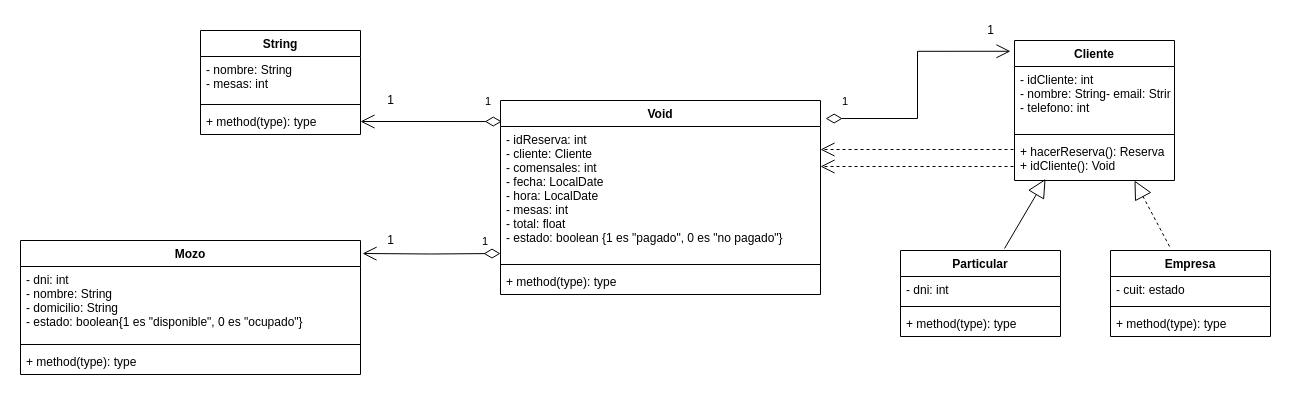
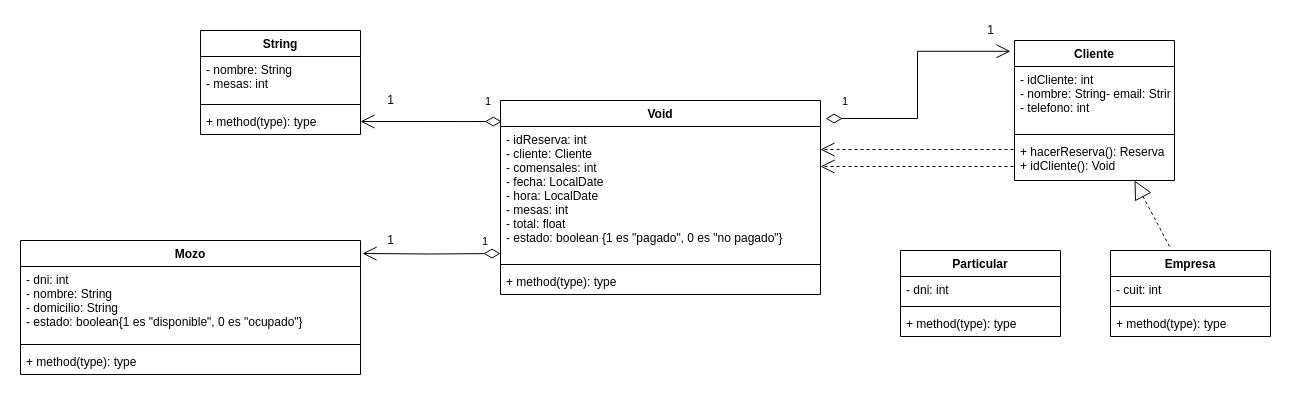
  <mxCell id="0" />
  <mxCell id="1" parent="0" />
  <mxCell id="2" value="Cliente" style="swimlane;fontStyle=1;align=center;verticalAlign=top;childLayout=stackLayout;horizontal=1;startSize=26;horizontalStack=0;resizeParent=1;resizeParentMax=0;resizeLast=0;collapsible=1;marginBottom=0;" parent="1" vertex="1"><mxGeometry x="1014" y="40" width="160" height="140" as="geometry" /></mxCell>
  <mxCell id="3" value="- idCliente: int&#10;- nombre: String- email: String&#10;- telefono: int&#10;&#10;&#10;" style="text;strokeColor=none;fillColor=none;align=left;verticalAlign=top;spacingLeft=4;spacingRight=4;overflow=hidden;rotatable=0;points=[[0,0.5],[1,0.5]];portConstraint=eastwest;" parent="2" vertex="1"><mxGeometry y="26" width="160" height="64" as="geometry" /></mxCell>
  <mxCell id="4" value="" style="line;strokeWidth=1;fillColor=none;align=left;verticalAlign=middle;spacingTop=-1;spacingLeft=3;spacingRight=3;rotatable=0;labelPosition=right;points=[];portConstraint=eastwest;" parent="2" vertex="1"><mxGeometry y="90" width="160" height="8" as="geometry" /></mxCell>
  <mxCell id="5" value="+ hacerReserva(): Reserva&#10;+ idCliente(): Void&#10;" style="text;strokeColor=none;fillColor=none;align=left;verticalAlign=top;spacingLeft=4;spacingRight=4;overflow=hidden;rotatable=0;points=[[0,0.5],[1,0.5]];portConstraint=eastwest;" parent="2" vertex="1"><mxGeometry y="98" width="160" height="42" as="geometry" /></mxCell>
  <mxCell id="6" value="Particular" style="swimlane;fontStyle=1;align=center;verticalAlign=top;childLayout=stackLayout;horizontal=1;startSize=26;horizontalStack=0;resizeParent=1;resizeParentMax=0;resizeLast=0;collapsible=1;marginBottom=0;" parent="1" vertex="1"><mxGeometry x="900" y="250" width="160" height="86" as="geometry" /></mxCell>
  <mxCell id="7" value="- dni: int" style="text;strokeColor=none;fillColor=none;align=left;verticalAlign=top;spacingLeft=4;spacingRight=4;overflow=hidden;rotatable=0;points=[[0,0.5],[1,0.5]];portConstraint=eastwest;" parent="6" vertex="1"><mxGeometry y="26" width="160" height="26" as="geometry" /></mxCell>
  <mxCell id="8" value="" style="line;strokeWidth=1;fillColor=none;align=left;verticalAlign=middle;spacingTop=-1;spacingLeft=3;spacingRight=3;rotatable=0;labelPosition=right;points=[];portConstraint=eastwest;" parent="6" vertex="1"><mxGeometry y="52" width="160" height="8" as="geometry" /></mxCell>
  <mxCell id="9" value="+ method(type): type" style="text;strokeColor=none;fillColor=none;align=left;verticalAlign=top;spacingLeft=4;spacingRight=4;overflow=hidden;rotatable=0;points=[[0,0.5],[1,0.5]];portConstraint=eastwest;" parent="6" vertex="1"><mxGeometry y="60" width="160" height="26" as="geometry" /></mxCell>
  <mxCell id="10" value="Empresa" style="swimlane;fontStyle=1;align=center;verticalAlign=top;childLayout=stackLayout;horizontal=1;startSize=26;horizontalStack=0;resizeParent=1;resizeParentMax=0;resizeLast=0;collapsible=1;marginBottom=0;" parent="1" vertex="1"><mxGeometry x="1110" y="250" width="160" height="86" as="geometry" /></mxCell>
- <mxCell id="11" value="- cuit: estado" style="text;strokeColor=none;fillColor=none;align=left;verticalAlign=top;spacingLeft=4;spacingRight=4;overflow=hidden;rotatable=0;points=[[0,0.5],[1,0.5]];portConstraint=eastwest;" parent="10" vertex="1"><mxGeometry y="26" width="160" height="26" as="geometry" /></mxCell>
+ <mxCell id="11" value="- cuit: int" style="text;strokeColor=none;fillColor=none;align=left;verticalAlign=top;spacingLeft=4;spacingRight=4;overflow=hidden;rotatable=0;points=[[0,0.5],[1,0.5]];portConstraint=eastwest;" parent="10" vertex="1"><mxGeometry y="26" width="160" height="26" as="geometry" /></mxCell>
  <mxCell id="12" value="" style="line;strokeWidth=1;fillColor=none;align=left;verticalAlign=middle;spacingTop=-1;spacingLeft=3;spacingRight=3;rotatable=0;labelPosition=right;points=[];portConstraint=eastwest;" parent="10" vertex="1"><mxGeometry y="52" width="160" height="8" as="geometry" /></mxCell>
  <mxCell id="13" value="+ method(type): type" style="text;strokeColor=none;fillColor=none;align=left;verticalAlign=top;spacingLeft=4;spacingRight=4;overflow=hidden;rotatable=0;points=[[0,0.5],[1,0.5]];portConstraint=eastwest;" parent="10" vertex="1"><mxGeometry y="60" width="160" height="26" as="geometry" /></mxCell>
- <mxCell id="14" value="" style="endArrow=block;endSize=16;endFill=0;html=1;rounded=0;exitX=0.65;exitY=-0.023;exitDx=0;exitDy=0;entryX=0.194;entryY=0.962;entryDx=0;entryDy=0;entryPerimeter=0;exitPerimeter=0;" parent="1" source="6" target="5" edge="1"><mxGeometry width="160" relative="1" as="geometry"><mxPoint x="1010" y="210" as="sourcePoint" /><mxPoint x="1170" y="210" as="targetPoint" /></mxGeometry></mxCell>
  <mxCell id="15" value="" style="endArrow=block;endSize=16;endFill=0;html=1;rounded=0;exitX=0.369;exitY=-0.047;exitDx=0;exitDy=0;entryX=0.75;entryY=1;entryDx=0;entryDy=0;exitPerimeter=0;dashed=1;" parent="1" source="10" target="2" edge="1"><mxGeometry width="160" relative="1" as="geometry"><mxPoint x="990" y="260" as="sourcePoint" /><mxPoint x="1090.08" y="179.996" as="targetPoint" /></mxGeometry></mxCell>
  <mxCell id="16" value="Void" style="swimlane;fontStyle=1;align=center;verticalAlign=top;childLayout=stackLayout;horizontal=1;startSize=26;horizontalStack=0;resizeParent=1;resizeParentMax=0;resizeLast=0;collapsible=1;marginBottom=0;" parent="1" vertex="1"><mxGeometry x="500" y="100" width="320" height="194" as="geometry" /></mxCell>
  <mxCell id="17" value="- idReserva: int&#10;- cliente: Cliente&#10;- comensales: int&#10;- fecha: LocalDate&#10;- hora: LocalDate&#10;- mesas: int&#10;- total: float&#10;- estado: boolean {1 es &quot;pagado&quot;, 0 es &quot;no pagado&quot;}&#10;&#10;" style="text;strokeColor=none;fillColor=none;align=left;verticalAlign=top;spacingLeft=4;spacingRight=4;overflow=hidden;rotatable=0;points=[[0,0.5],[1,0.5]];portConstraint=eastwest;" parent="16" vertex="1"><mxGeometry y="26" width="320" height="134" as="geometry" /></mxCell>
  <mxCell id="18" value="" style="line;strokeWidth=1;fillColor=none;align=left;verticalAlign=middle;spacingTop=-1;spacingLeft=3;spacingRight=3;rotatable=0;labelPosition=right;points=[];portConstraint=eastwest;" parent="16" vertex="1"><mxGeometry y="160" width="320" height="8" as="geometry" /></mxCell>
  <mxCell id="19" value="+ method(type): type" style="text;strokeColor=none;fillColor=none;align=left;verticalAlign=top;spacingLeft=4;spacingRight=4;overflow=hidden;rotatable=0;points=[[0,0.5],[1,0.5]];portConstraint=eastwest;" parent="16" vertex="1"><mxGeometry y="168" width="320" height="26" as="geometry" /></mxCell>
  <mxCell id="20" value="Mozo" style="swimlane;fontStyle=1;align=center;verticalAlign=top;childLayout=stackLayout;horizontal=1;startSize=26;horizontalStack=0;resizeParent=1;resizeParentMax=0;resizeLast=0;collapsible=1;marginBottom=0;" parent="1" vertex="1"><mxGeometry x="20" y="240" width="340" height="134" as="geometry" /></mxCell>
  <mxCell id="21" value="- dni: int&#10;- nombre: String&#10;- domicilio: String&#10;- estado: boolean{1 es &quot;disponible&quot;, 0 es &quot;ocupado&quot;}&#10;" style="text;strokeColor=none;fillColor=none;align=left;verticalAlign=top;spacingLeft=4;spacingRight=4;overflow=hidden;rotatable=0;points=[[0,0.5],[1,0.5]];portConstraint=eastwest;" parent="20" vertex="1"><mxGeometry y="26" width="340" height="74" as="geometry" /></mxCell>
  <mxCell id="22" value="" style="line;strokeWidth=1;fillColor=none;align=left;verticalAlign=middle;spacingTop=-1;spacingLeft=3;spacingRight=3;rotatable=0;labelPosition=right;points=[];portConstraint=eastwest;" parent="20" vertex="1"><mxGeometry y="100" width="340" height="8" as="geometry" /></mxCell>
  <mxCell id="23" value="+ method(type): type" style="text;strokeColor=none;fillColor=none;align=left;verticalAlign=top;spacingLeft=4;spacingRight=4;overflow=hidden;rotatable=0;points=[[0,0.5],[1,0.5]];portConstraint=eastwest;" parent="20" vertex="1"><mxGeometry y="108" width="340" height="26" as="geometry" /></mxCell>
  <mxCell id="24" value="String" style="swimlane;fontStyle=1;align=center;verticalAlign=top;childLayout=stackLayout;horizontal=1;startSize=26;horizontalStack=0;resizeParent=1;resizeParentMax=0;resizeLast=0;collapsible=1;marginBottom=0;" parent="1" vertex="1"><mxGeometry x="200" y="30" width="160" height="104" as="geometry" /></mxCell>
  <mxCell id="25" value="- nombre: String&#10;- mesas: int &#10;" style="text;strokeColor=none;fillColor=none;align=left;verticalAlign=top;spacingLeft=4;spacingRight=4;overflow=hidden;rotatable=0;points=[[0,0.5],[1,0.5]];portConstraint=eastwest;" parent="24" vertex="1"><mxGeometry y="26" width="160" height="44" as="geometry" /></mxCell>
  <mxCell id="26" value="" style="line;strokeWidth=1;fillColor=none;align=left;verticalAlign=middle;spacingTop=-1;spacingLeft=3;spacingRight=3;rotatable=0;labelPosition=right;points=[];portConstraint=eastwest;" parent="24" vertex="1"><mxGeometry y="70" width="160" height="8" as="geometry" /></mxCell>
  <mxCell id="27" value="+ method(type): type" style="text;strokeColor=none;fillColor=none;align=left;verticalAlign=top;spacingLeft=4;spacingRight=4;overflow=hidden;rotatable=0;points=[[0,0.5],[1,0.5]];portConstraint=eastwest;" parent="24" vertex="1"><mxGeometry y="78" width="160" height="26" as="geometry" /></mxCell>
  <mxCell id="28" value="1" style="endArrow=open;html=1;endSize=12;startArrow=diamondThin;startSize=14;startFill=0;edgeStyle=orthogonalEdgeStyle;align=left;verticalAlign=bottom;rounded=0;entryX=1;entryY=0.5;entryDx=0;entryDy=0;exitX=0.004;exitY=-0.037;exitDx=0;exitDy=0;exitPerimeter=0;" parent="1" source="17" target="27" edge="1"><mxGeometry x="-0.75" y="-11" relative="1" as="geometry"><mxPoint x="600" y="121" as="sourcePoint" /><mxPoint x="560" y="200" as="targetPoint" /><mxPoint as="offset" /></mxGeometry></mxCell>
  <mxCell id="29" value="1" style="text;html=1;align=center;verticalAlign=middle;resizable=0;points=[];autosize=1;strokeColor=none;fillColor=none;" parent="1" vertex="1"><mxGeometry x="380" y="90" width="20" height="20" as="geometry" /></mxCell>
  <mxCell id="30" value="1" style="endArrow=open;html=1;endSize=12;startArrow=diamondThin;startSize=14;startFill=0;edgeStyle=orthogonalEdgeStyle;align=left;verticalAlign=bottom;rounded=0;entryX=1.006;entryY=0.097;entryDx=0;entryDy=0;entryPerimeter=0;" parent="1" target="20" edge="1"><mxGeometry x="-0.71" y="-3" relative="1" as="geometry"><mxPoint x="500" y="253" as="sourcePoint" /><mxPoint x="450" y="131" as="targetPoint" /><mxPoint as="offset" /></mxGeometry></mxCell>
  <mxCell id="31" value="1" style="text;html=1;align=center;verticalAlign=middle;resizable=0;points=[];autosize=1;strokeColor=none;fillColor=none;" parent="1" vertex="1"><mxGeometry x="380" y="230" width="20" height="20" as="geometry" /></mxCell>
  <mxCell id="32" value="" style="endArrow=open;endSize=12;dashed=1;html=1;rounded=0;exitX=-0.006;exitY=0.262;exitDx=0;exitDy=0;exitPerimeter=0;" parent="1" source="5" edge="1"><mxGeometry x="0.138" y="53" width="160" relative="1" as="geometry"><mxPoint x="670" y="220" as="sourcePoint" /><mxPoint x="820" y="149" as="targetPoint" /><mxPoint as="offset" /></mxGeometry></mxCell>
  <mxCell id="33" value="" style="endArrow=open;endSize=12;dashed=1;html=1;rounded=0;exitX=-0.006;exitY=0.667;exitDx=0;exitDy=0;exitPerimeter=0;" parent="1" source="5" edge="1"><mxGeometry x="0.316" y="53" width="160" relative="1" as="geometry"><mxPoint x="670" y="220" as="sourcePoint" /><mxPoint x="820" y="166" as="targetPoint" /><mxPoint as="offset" /></mxGeometry></mxCell>
  <mxCell id="34" value="1" style="endArrow=open;html=1;endSize=12;startArrow=diamondThin;startSize=14;startFill=0;edgeStyle=orthogonalEdgeStyle;align=left;verticalAlign=bottom;rounded=0;entryX=-0.025;entryY=0.077;entryDx=0;entryDy=0;exitX=1.016;exitY=0.093;exitDx=0;exitDy=0;exitPerimeter=0;entryPerimeter=0;" edge="1" parent="1" source="16" target="2"><mxGeometry x="-0.882" y="8" relative="1" as="geometry"><mxPoint x="511.28" y="131.042" as="sourcePoint" /><mxPoint x="370" y="131" as="targetPoint" /><mxPoint as="offset" /></mxGeometry></mxCell>
  <mxCell id="35" value="1" style="text;html=1;align=center;verticalAlign=middle;resizable=0;points=[];autosize=1;strokeColor=none;fillColor=none;" vertex="1" parent="1"><mxGeometry x="980" y="20" width="20" height="20" as="geometry" /></mxCell>
